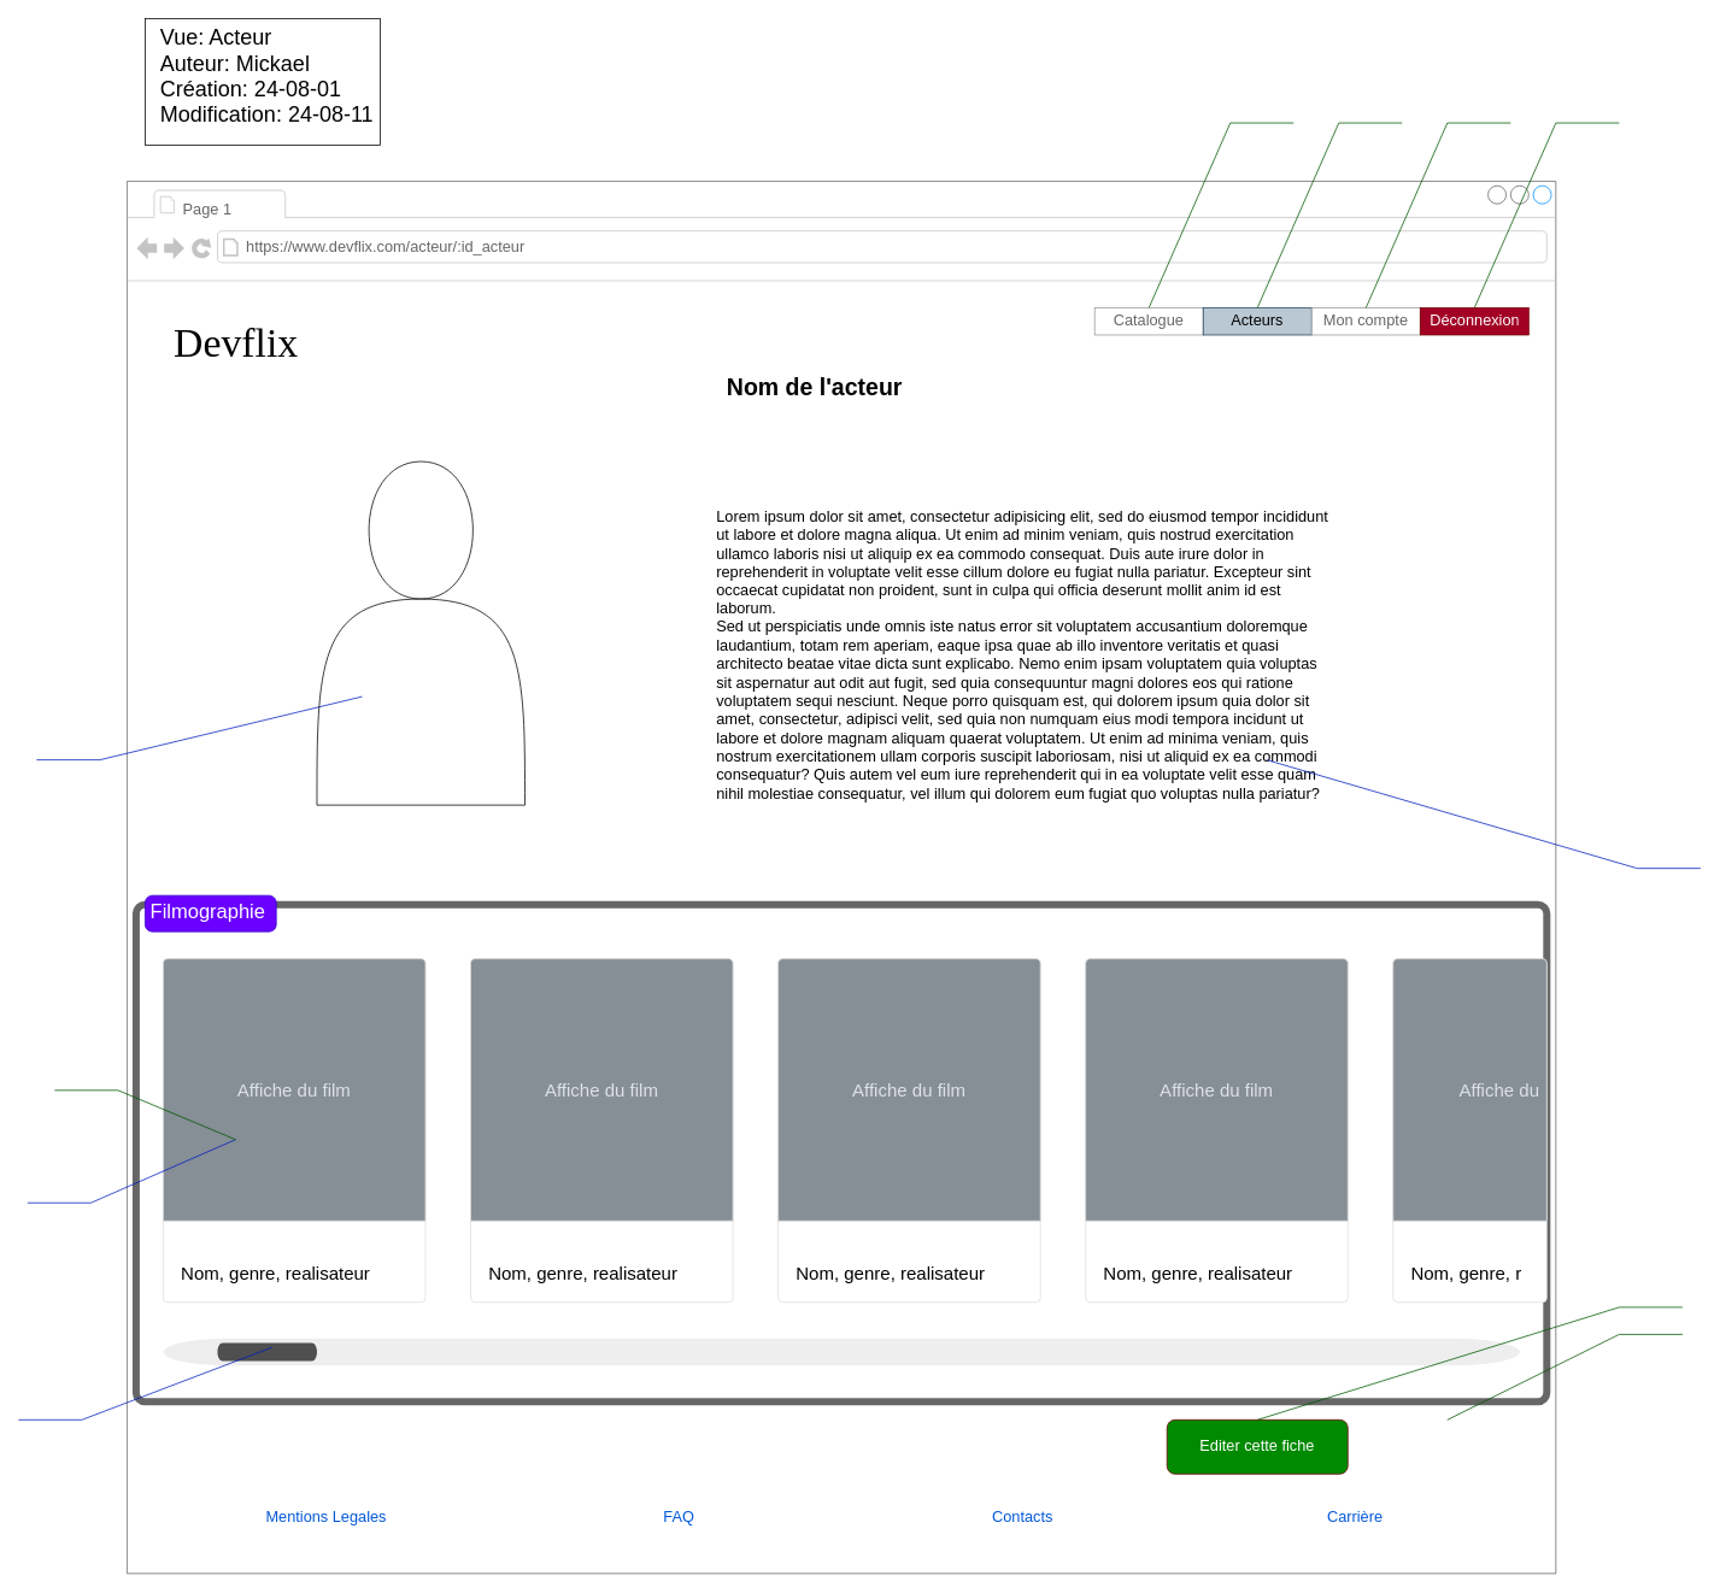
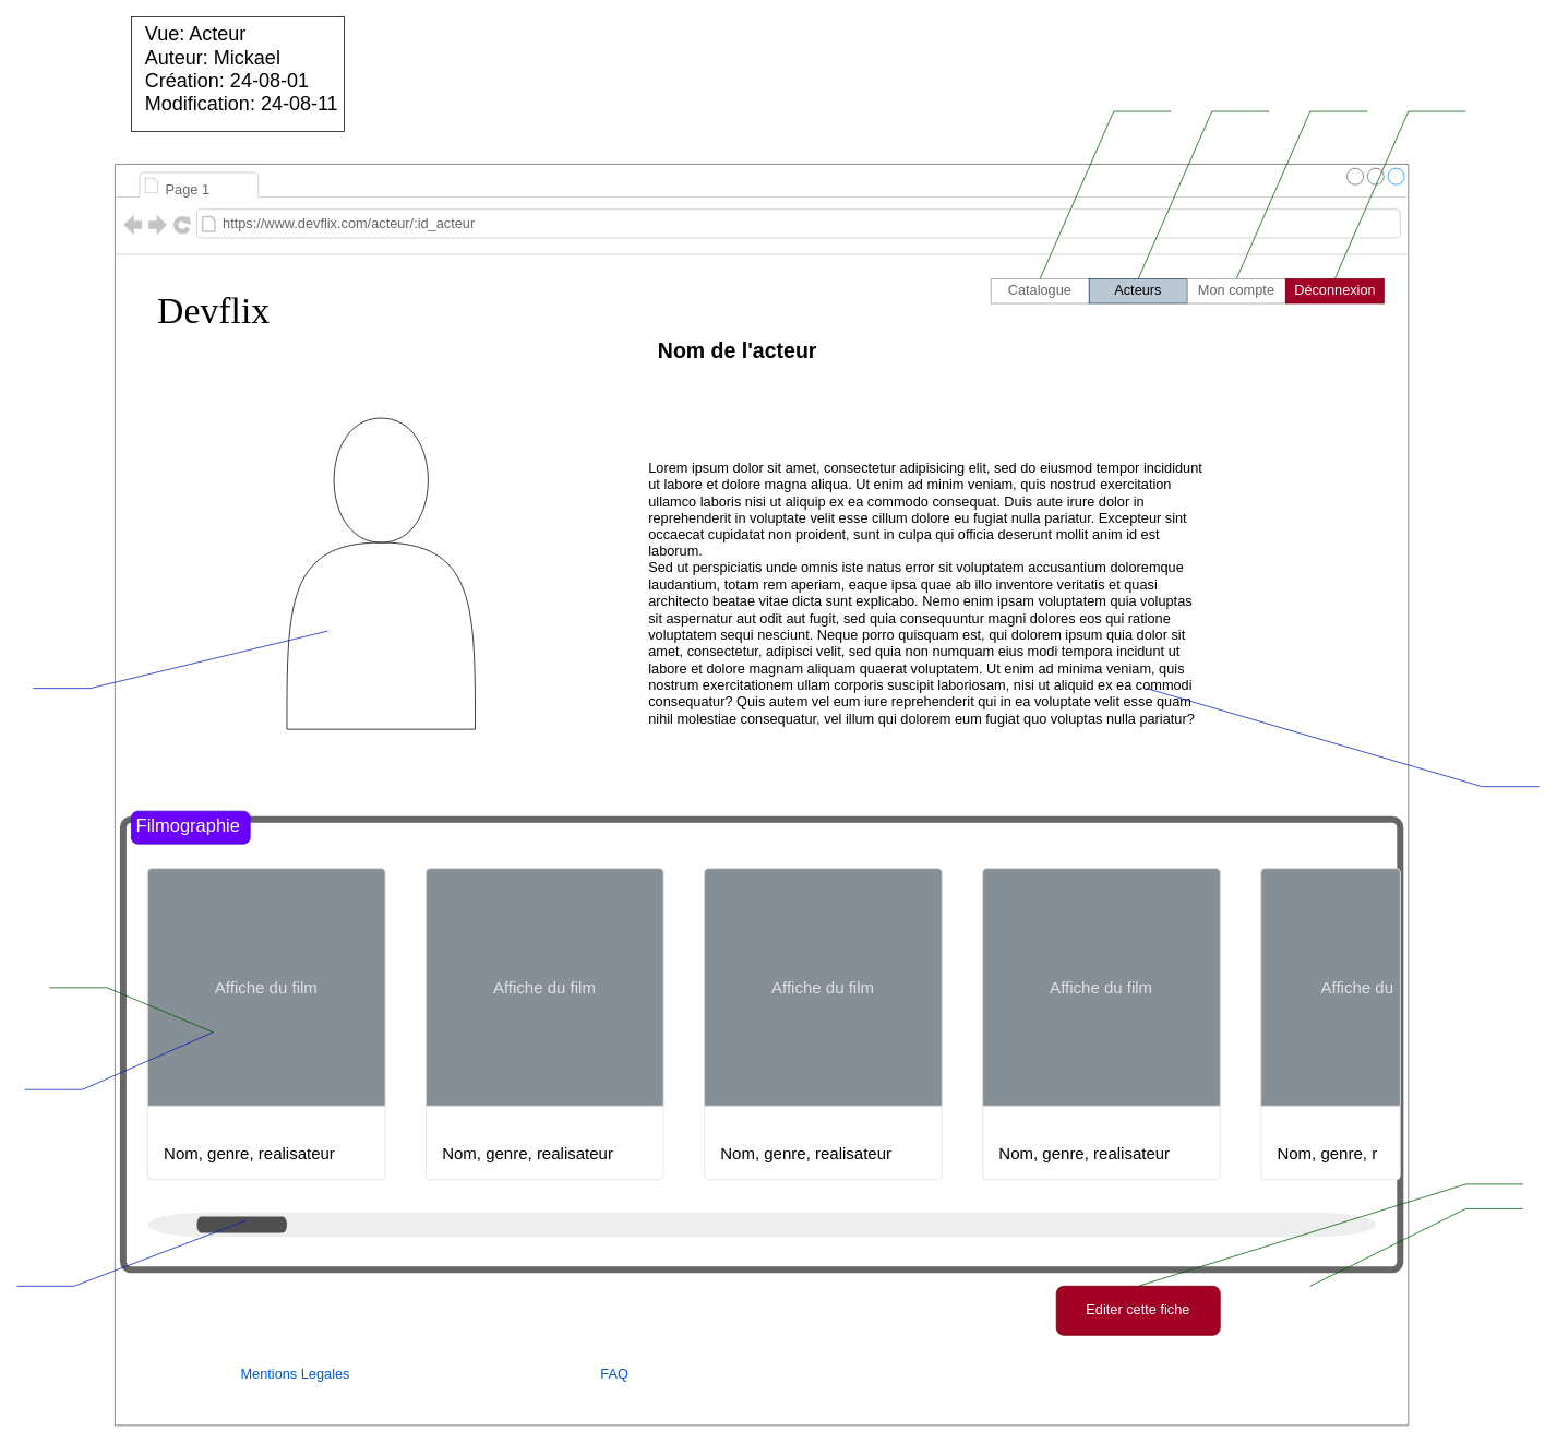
  <mxCell id="0" />
  <mxCell id="1" parent="0" />
  <mxCell id="2" value="" style="strokeWidth=1;shadow=0;dashed=0;align=center;html=1;shape=mxgraph.mockup.containers.browserWindow;rSize=0;strokeColor=#666666;strokeColor2=#008cff;strokeColor3=#c4c4c4;mainText=,;recursiveResize=0;container=0;movable=1;resizable=1;rotatable=1;deletable=1;editable=1;locked=0;connectable=1;" parent="1" vertex="1"><mxGeometry x="140" y="200" width="1580" height="1540" as="geometry" /></mxCell>
  <mxCell id="3" value="Devflix" style="text;html=1;points=[];align=left;verticalAlign=top;spacingTop=-4;fontSize=45;fontFamily=Verdana;" parent="1" vertex="1"><mxGeometry x="190" y="350" width="340" height="50" as="geometry" /></mxCell>
  <mxCell id="4" value="Photo de&lt;div&gt;l'acteur&lt;/div&gt;" style="strokeWidth=1;shadow=0;dashed=0;align=left;html=1;shape=mxgraph.mockup.text.callout;linkText=;textSize=17;textColor=#666666;callDir=SW;callStyle=line;fontSize=17;fontColor=#ffffff;align=left;verticalAlign=bottom;strokeColor=#001DBC;fontFamily=Helvetica;fillColor=#0050ef;" parent="1" vertex="1"><mxGeometry x="40" y="770" width="360" height="70" as="geometry" /></mxCell>
  <mxCell id="5" value="Page 1" style="strokeWidth=1;shadow=0;dashed=0;align=center;html=1;shape=mxgraph.mockup.containers.anchor;fontSize=17;fontColor=#666666;align=left;whiteSpace=wrap;" parent="1" vertex="1"><mxGeometry x="200" y="212" width="110" height="40" as="geometry" /></mxCell>
  <mxCell id="6" value="https://www.devflix.com/acteur/:id_acteur" style="strokeWidth=1;shadow=0;dashed=0;align=center;html=1;shape=mxgraph.mockup.containers.anchor;rSize=0;fontSize=17;fontColor=#666666;align=left;" parent="1" vertex="1"><mxGeometry x="270" y="260" width="250" height="26" as="geometry" /></mxCell>
  <mxCell id="7" value="" style="swimlane;shape=mxgraph.bootstrap.anchor;strokeColor=#999999;fillColor=#ffffff;fontColor=#666666;childLayout=stackLayout;horizontal=0;startSize=0;horizontalStack=1;resizeParent=1;resizeParentMax=0;resizeLast=0;collapsible=0;marginBottom=0;whiteSpace=wrap;html=1;" parent="1" vertex="1"><mxGeometry x="1210" y="340" width="480" height="30" as="geometry" /></mxCell>
  <mxCell id="8" value="Catalogue" style="text;strokeColor=inherit;align=center;verticalAlign=middle;spacingLeft=10;spacingRight=10;overflow=hidden;points=[[0,0.5],[1,0.5]];portConstraint=eastwest;rotatable=0;whiteSpace=wrap;html=1;fillColor=inherit;fontColor=inherit;fontSize=17;" parent="7" vertex="1"><mxGeometry width="120" height="30" as="geometry" /></mxCell>
  <mxCell id="9" value="Acteurs" style="text;strokeColor=#23445d;align=center;verticalAlign=middle;spacingLeft=10;spacingRight=10;overflow=hidden;points=[[0,0.5],[1,0.5]];portConstraint=eastwest;rotatable=0;whiteSpace=wrap;html=1;fillColor=#bac8d3;fontSize=17;" parent="7" vertex="1"><mxGeometry x="120" width="120" height="30" as="geometry" /></mxCell>
  <mxCell id="10" value="Mon compte" style="text;strokeColor=inherit;align=center;verticalAlign=middle;spacingLeft=10;spacingRight=10;overflow=hidden;points=[[0,0.5],[1,0.5]];portConstraint=eastwest;rotatable=0;whiteSpace=wrap;html=1;fillColor=inherit;fontColor=inherit;fontSize=17;" parent="7" vertex="1"><mxGeometry x="240" width="120" height="30" as="geometry" /></mxCell>
  <mxCell id="11" value="Déconnexion&amp;nbsp;" style="text;strokeColor=#6F0000;align=center;verticalAlign=middle;spacingLeft=10;spacingRight=10;overflow=hidden;points=[[0,0.5],[1,0.5]];portConstraint=eastwest;rotatable=0;whiteSpace=wrap;html=1;fillColor=#a20025;fontColor=#ffffff;fontSize=17;" parent="7" vertex="1"><mxGeometry x="360" width="120" height="30" as="geometry" /></mxCell>
  <mxCell id="12" value="" style="shape=actor;whiteSpace=wrap;html=1;fillColor=none;" parent="1" vertex="1"><mxGeometry x="350" y="510" width="230" height="380" as="geometry" /></mxCell>
  <mxCell id="13" value="&lt;font style=&quot;font-size: 17px;&quot;&gt;Lorem ipsum dolor sit amet, consectetur adipisicing elit, sed do eiusmod tempor incididunt ut labore et dolore magna aliqua. Ut enim ad minim veniam, quis nostrud exercitation ullamco laboris nisi ut aliquip ex ea commodo consequat. Duis aute irure dolor in reprehenderit in voluptate velit esse cillum dolore eu fugiat nulla pariatur. Excepteur sint occaecat cupidatat non proident, sunt in culpa qui officia deserunt mollit anim id est laborum.&lt;br&gt;Sed ut perspiciatis unde omnis iste natus error sit voluptatem accusantium doloremque laudantium, totam rem aperiam, eaque ipsa quae ab illo inventore veritatis et quasi architecto beatae vitae dicta sunt explicabo. Nemo enim ipsam voluptatem quia voluptas sit aspernatur aut odit aut fugit, sed quia consequuntur magni dolores eos qui ratione voluptatem sequi nesciunt. Neque porro quisquam est, qui dolorem ipsum quia dolor sit amet, consectetur, adipisci velit, sed quia non numquam eius modi tempora incidunt ut labore et dolore magnam aliquam quaerat voluptatem. Ut enim ad minima veniam, quis nostrum exercitationem ullam corporis suscipit laboriosam, nisi ut aliquid ex ea commodi consequatur? Quis autem vel eum iure reprehenderit qui in ea voluptate velit esse quam nihil molestiae consequatur, vel illum qui dolorem eum fugiat quo voluptas nulla pariatur?&lt;/font&gt;" style="text;spacingTop=-5;whiteSpace=wrap;html=1;align=left;fontSize=12;fontFamily=Helvetica;fillColor=none;strokeColor=none;" parent="1" vertex="1"><mxGeometry x="790" y="560" width="680" height="350" as="geometry" /></mxCell>
  <mxCell id="14" value="Bio&lt;div&gt;de l'acteur&lt;/div&gt;" style="strokeWidth=1;shadow=0;dashed=0;align=left;html=1;shape=mxgraph.mockup.text.callout;linkText=;textSize=17;textColor=#666666;callDir=SE;callStyle=line;fontSize=17;fontColor=#ffffff;align=right;verticalAlign=bottom;strokeColor=#001DBC;fontFamily=Helvetica;fillColor=#0050ef;" parent="1" vertex="1"><mxGeometry x="1400" y="840" width="480" height="120" as="geometry" /></mxCell>
  <mxCell id="15" value="Nom de l'acteur" style="text;align=center;fontStyle=1;verticalAlign=middle;spacingLeft=3;spacingRight=3;strokeColor=none;rotatable=0;points=[[0,0.5],[1,0.5]];portConstraint=eastwest;html=1;fontSize=26;" parent="1" vertex="1"><mxGeometry x="785" y="415" width="230" height="26" as="geometry" /></mxCell>
  <mxCell id="16" value="Mentions Legales" style="fillColor=none;strokeColor=none;html=1;fontColor=#0057D8;align=center;verticalAlign=middle;fontStyle=0;fontSize=17;" parent="1" vertex="1"><mxGeometry x="235" y="1640" width="250" height="75" as="geometry" /></mxCell>
  <mxCell id="17" value="FAQ" style="fillColor=none;strokeColor=none;html=1;fontColor=#0057D8;align=center;verticalAlign=middle;fontStyle=0;fontSize=17;fontFamily=Helvetica;" parent="1" vertex="1"><mxGeometry x="625" y="1640" width="250" height="75" as="geometry" /></mxCell>
- <mxCell id="18" value="Contacts" style="fillColor=none;strokeColor=none;html=1;fontColor=#0057D8;align=center;verticalAlign=middle;fontStyle=0;fontSize=17;fontFamily=Helvetica;" parent="1" vertex="1"><mxGeometry x="1005" y="1640" width="250" height="75" as="geometry" /></mxCell>
- <mxCell id="19" value="Carrière&amp;nbsp;" style="fillColor=none;strokeColor=none;html=1;fontColor=#0057D8;align=center;verticalAlign=middle;fontStyle=0;fontSize=17;fontFamily=Helvetica;" parent="1" vertex="1"><mxGeometry x="1375" y="1640" width="250" height="75" as="geometry" /></mxCell>
  <mxCell id="20" value="C4" style="strokeWidth=1;shadow=0;dashed=0;align=center;html=1;shape=mxgraph.mockup.text.callout;linkText=;textSize=17;textColor=#666666;callDir=NE;callStyle=line;fontSize=17;align=right;verticalAlign=top;strokeColor=#005700;fillColor=#008a00;fontColor=#ffffff;" parent="1" vertex="1"><mxGeometry x="1390" y="110" width="160" height="230" as="geometry" /></mxCell>
  <mxCell id="21" value="C1" style="strokeWidth=1;shadow=0;dashed=0;align=center;html=1;shape=mxgraph.mockup.text.callout;linkText=;textSize=17;textColor=#666666;callDir=NE;callStyle=line;fontSize=17;align=right;verticalAlign=top;strokeColor=#005700;fillColor=#008a00;fontColor=#ffffff;" parent="1" vertex="1"><mxGeometry x="1270" y="110" width="160" height="230" as="geometry" /></mxCell>
  <mxCell id="22" value="C17" style="strokeWidth=1;shadow=0;dashed=0;align=center;html=1;shape=mxgraph.mockup.text.callout;linkText=;textSize=17;textColor=#666666;callDir=NE;callStyle=line;fontSize=17;align=right;verticalAlign=top;strokeColor=#005700;fillColor=#008a00;fontColor=#ffffff;" parent="1" vertex="1"><mxGeometry x="1510" y="110" width="160" height="230" as="geometry" /></mxCell>
- <mxCell id="23" value="Editer cette fiche" style="rounded=1;fillColor=#008a00;strokeColor=#6F0000;html=1;whiteSpace=wrap;fontColor=#ffffff;align=center;verticalAlign=middle;fontStyle=0;fontSize=17;sketch=0;fontFamily=Helvetica;" parent="1" vertex="1"><mxGeometry x="1290" y="1570" width="200" height="60" as="geometry" /></mxCell>
+ <mxCell id="23" value="Editer cette fiche" style="rounded=1;fillColor=#a20025;strokeColor=#6F0000;html=1;whiteSpace=wrap;fontColor=#ffffff;align=center;verticalAlign=middle;fontStyle=0;fontSize=17;sketch=0;fontFamily=Helvetica;" parent="1" vertex="1"><mxGeometry x="1290" y="1570" width="200" height="60" as="geometry" /></mxCell>
  <mxCell id="24" value="C46" style="strokeWidth=1;shadow=0;dashed=0;align=center;html=1;shape=mxgraph.mockup.text.callout;linkText=;textSize=17;textColor=#666666;callDir=NE;callStyle=line;fontSize=17;align=right;verticalAlign=top;strokeColor=#005700;fillColor=#008a00;fontColor=#ffffff;" parent="1" vertex="1"><mxGeometry x="1630" y="110" width="160" height="230" as="geometry" /></mxCell>
  <mxCell id="25" value="" style="shape=mxgraph.mockup.containers.marginRect;rectMarginTop=10;strokeColor=#666666;strokeWidth=8;rounded=1;arcSize=5;recursiveResize=0;html=1;whiteSpace=wrap;" parent="1" vertex="1"><mxGeometry x="150" y="990" width="1560" height="560" as="geometry" /></mxCell>
  <mxCell id="26" value="Filmographie" style="shape=rect;strokeColor=#3700CC;fillColor=#6a00ff;strokeWidth=1;dashed=0;rounded=1;arcSize=20;fontSize=22;spacing=2;spacingTop=-2;align=left;autosize=1;spacingLeft=4;resizeWidth=0;resizeHeight=0;perimeter=none;html=1;whiteSpace=wrap;fontColor=#ffffff;" parent="25" vertex="1"><mxGeometry x="10" width="145" height="40" as="geometry" /></mxCell>
  <mxCell id="27" value="Nom, genre, realisateur" style="html=1;shadow=0;dashed=0;shape=mxgraph.bootstrap.rrect;rSize=5;strokeColor=#DFDFDF;html=1;whiteSpace=wrap;fillColor=#ffffff;fontColor=#000000;verticalAlign=bottom;align=left;spacing=20;fontSize=20;" parent="25" vertex="1"><mxGeometry x="30" y="70" width="290" height="380" as="geometry" /></mxCell>
  <mxCell id="28" value="Affiche du film" style="html=1;shadow=0;dashed=0;shape=mxgraph.bootstrap.topButton;rSize=5;perimeter=none;whiteSpace=wrap;fillColor=#868E96;strokeColor=#DFDFDF;fontColor=#DEE2E6;resizeWidth=1;fontSize=20;" parent="27" vertex="1"><mxGeometry width="290" height="290" relative="1" as="geometry" /></mxCell>
  <mxCell id="29" value="Nom, genre, realisateur" style="html=1;shadow=0;dashed=0;shape=mxgraph.bootstrap.rrect;rSize=5;strokeColor=#DFDFDF;html=1;whiteSpace=wrap;fillColor=#ffffff;fontColor=#000000;verticalAlign=bottom;align=left;spacing=20;fontSize=20;" parent="25" vertex="1"><mxGeometry x="370" y="70" width="290" height="380" as="geometry" /></mxCell>
  <mxCell id="30" value="Affiche du film" style="html=1;shadow=0;dashed=0;shape=mxgraph.bootstrap.topButton;rSize=5;perimeter=none;whiteSpace=wrap;fillColor=#868E96;strokeColor=#DFDFDF;fontColor=#DEE2E6;resizeWidth=1;fontSize=20;" parent="29" vertex="1"><mxGeometry width="290" height="290" relative="1" as="geometry" /></mxCell>
  <mxCell id="31" value="Nom, genre, r" style="html=1;shadow=0;dashed=0;shape=mxgraph.bootstrap.rrect;rSize=5;strokeColor=#DFDFDF;html=1;whiteSpace=wrap;fillColor=#ffffff;fontColor=#000000;verticalAlign=bottom;align=left;spacing=20;fontSize=20;" parent="25" vertex="1"><mxGeometry x="1390" y="70" width="170" height="380" as="geometry" /></mxCell>
  <mxCell id="32" value="&amp;nbsp; &amp;nbsp; &amp;nbsp; &amp;nbsp; &amp;nbsp; &amp;nbsp; Affiche du" style="html=1;shadow=0;dashed=0;shape=mxgraph.bootstrap.topButton;rSize=5;perimeter=none;whiteSpace=wrap;fillColor=#868E96;strokeColor=#DFDFDF;fontColor=#DEE2E6;resizeWidth=1;fontSize=20;" parent="31" vertex="1"><mxGeometry width="170.0" height="290" relative="1" as="geometry" /></mxCell>
  <mxCell id="33" value="Nom, genre, realisateur" style="html=1;shadow=0;dashed=0;shape=mxgraph.bootstrap.rrect;rSize=5;strokeColor=#DFDFDF;html=1;whiteSpace=wrap;fillColor=#ffffff;fontColor=#000000;verticalAlign=bottom;align=left;spacing=20;fontSize=20;" parent="25" vertex="1"><mxGeometry x="710" y="70" width="290" height="380" as="geometry" /></mxCell>
  <mxCell id="34" value="Affiche du film" style="html=1;shadow=0;dashed=0;shape=mxgraph.bootstrap.topButton;rSize=5;perimeter=none;whiteSpace=wrap;fillColor=#868E96;strokeColor=#DFDFDF;fontColor=#DEE2E6;resizeWidth=1;fontSize=20;" parent="33" vertex="1"><mxGeometry width="290" height="290" relative="1" as="geometry" /></mxCell>
  <mxCell id="35" value="Nom, genre, realisateur" style="html=1;shadow=0;dashed=0;shape=mxgraph.bootstrap.rrect;rSize=5;strokeColor=#DFDFDF;html=1;whiteSpace=wrap;fillColor=#ffffff;fontColor=#000000;verticalAlign=bottom;align=left;spacing=20;fontSize=20;" parent="25" vertex="1"><mxGeometry x="1050" y="70" width="290" height="380" as="geometry" /></mxCell>
  <mxCell id="36" value="Affiche du film" style="html=1;shadow=0;dashed=0;shape=mxgraph.bootstrap.topButton;rSize=5;perimeter=none;whiteSpace=wrap;fillColor=#868E96;strokeColor=#DFDFDF;fontColor=#DEE2E6;resizeWidth=1;fontSize=20;" parent="35" vertex="1"><mxGeometry width="290" height="290" relative="1" as="geometry" /></mxCell>
  <mxCell id="37" value="" style="group" parent="25" vertex="1" connectable="0"><mxGeometry x="30" y="490" width="1500" height="30" as="geometry" /></mxCell>
  <mxCell id="38" value="" style="html=1;verticalLabelPosition=bottom;labelBackgroundColor=#ffffff;verticalAlign=top;shadow=0;dashed=0;strokeWidth=17;shape=mxgraph.ios7.misc.scroll_(horizontal);fillColor=#eeeeee;fillStyle=solid;strokeColor=#36393d;perimeterSpacing=7;" parent="37" vertex="1"><mxGeometry width="1500" height="30" as="geometry" /></mxCell>
  <mxCell id="39" value="" style="html=1;verticalLabelPosition=bottom;labelBackgroundColor=#ffffff;verticalAlign=top;shadow=0;dashed=0;strokeWidth=17;shape=mxgraph.ios7.misc.scroll_(horizontal);fillStyle=solid;perimeterSpacing=7;fillColor=#4F4F4F;strokeColor=#36393d;" parent="37" vertex="1"><mxGeometry x="60" y="5" width="110" height="20" as="geometry" /></mxCell>
  <mxCell id="40" value="C8" style="strokeWidth=1;shadow=0;dashed=0;align=center;html=1;shape=mxgraph.mockup.text.callout;linkText=;textSize=17;textColor=#666666;callDir=NE;callStyle=line;fontSize=17;align=right;verticalAlign=top;strokeColor=#005700;fillColor=#008a00;fontColor=#ffffff;" parent="1" vertex="1"><mxGeometry x="1600" y="1450" width="260" height="120" as="geometry" /></mxCell>
  <mxCell id="41" value="C36" style="strokeWidth=1;shadow=0;dashed=0;align=center;html=1;shape=mxgraph.mockup.text.callout;linkText=;textSize=17;textColor=#666666;callDir=NE;callStyle=line;fontSize=17;align=right;verticalAlign=top;strokeColor=#005700;fillColor=#008a00;fontColor=#ffffff;" parent="1" vertex="1"><mxGeometry x="1390" y="1420" width="470" height="150" as="geometry" /></mxCell>
  <mxCell id="42" value="Carte lien&lt;div&gt;vers le film&lt;/div&gt;" style="strokeWidth=1;shadow=0;dashed=0;align=center;html=1;shape=mxgraph.mockup.text.callout;linkText=;textSize=17;textColor=#666666;callDir=SW;callStyle=line;fontSize=17;fontColor=#ffffff;align=left;verticalAlign=bottom;strokeColor=#001DBC;fillColor=#0050ef;" parent="1" vertex="1"><mxGeometry x="30" y="1260" width="230" height="70" as="geometry" /></mxCell>
  <mxCell id="43" value="C2" style="strokeWidth=1;shadow=0;dashed=0;align=right;html=1;shape=mxgraph.mockup.text.callout;linkText=;textSize=17;textColor=#666666;callDir=NW;callStyle=line;fontSize=17;fontColor=#ffffff;align=left;verticalAlign=top;strokeColor=#005700;fontFamily=Helvetica;fillColor=#008a00;" parent="1" vertex="1"><mxGeometry x="60" y="1180" width="200" height="80" as="geometry" /></mxCell>
  <mxCell id="44" value="Scrolling&lt;div&gt;horizontale&amp;nbsp;&lt;/div&gt;" style="strokeWidth=1;shadow=0;dashed=0;align=center;html=1;shape=mxgraph.mockup.text.callout;linkText=;textSize=17;textColor=#666666;callDir=SW;callStyle=line;fontSize=17;fontColor=#ffffff;align=left;verticalAlign=bottom;strokeColor=#001DBC;fillColor=#0050ef;" parent="1" vertex="1"><mxGeometry x="20" y="1490" width="280" height="80" as="geometry" /></mxCell>
  <mxCell id="45" value="" style="group" vertex="1" connectable="0" parent="1"><mxGeometry x="160" y="20" width="285" height="140" as="geometry" /></mxCell>
  <mxCell id="46" value="" style="rounded=0;whiteSpace=wrap;html=1;" vertex="1" parent="45"><mxGeometry width="260" height="140" as="geometry" /></mxCell>
  <mxCell id="47" value="&lt;font style=&quot;font-size: 24px;&quot;&gt;Vue: Acteur&lt;/font&gt;&lt;div style=&quot;font-size: 24px;&quot;&gt;&lt;font style=&quot;font-size: 24px;&quot;&gt;Auteur: Mickael&lt;/font&gt;&lt;/div&gt;&lt;div style=&quot;font-size: 24px;&quot;&gt;&lt;font style=&quot;font-size: 24px;&quot;&gt;Création: 24-08-01&lt;/font&gt;&lt;/div&gt;&lt;div style=&quot;font-size: 24px;&quot;&gt;&lt;font style=&quot;font-size: 24px;&quot;&gt;Modification: 24-08-11&lt;/font&gt;&lt;/div&gt;" style="text;html=1;whiteSpace=wrap;overflow=hidden;rounded=0;" vertex="1" parent="45"><mxGeometry x="15" width="270" height="140" as="geometry" /></mxCell>
